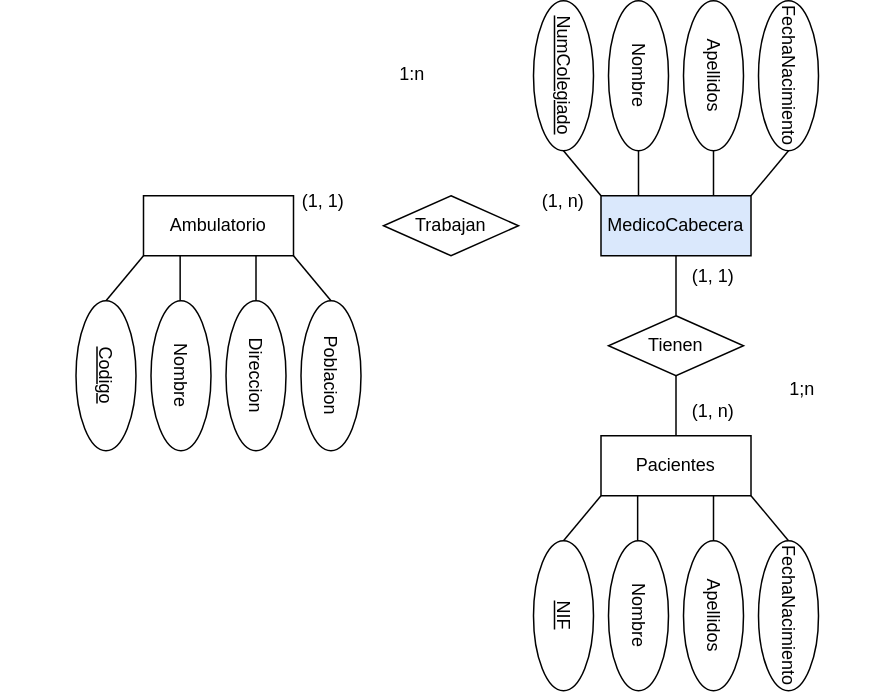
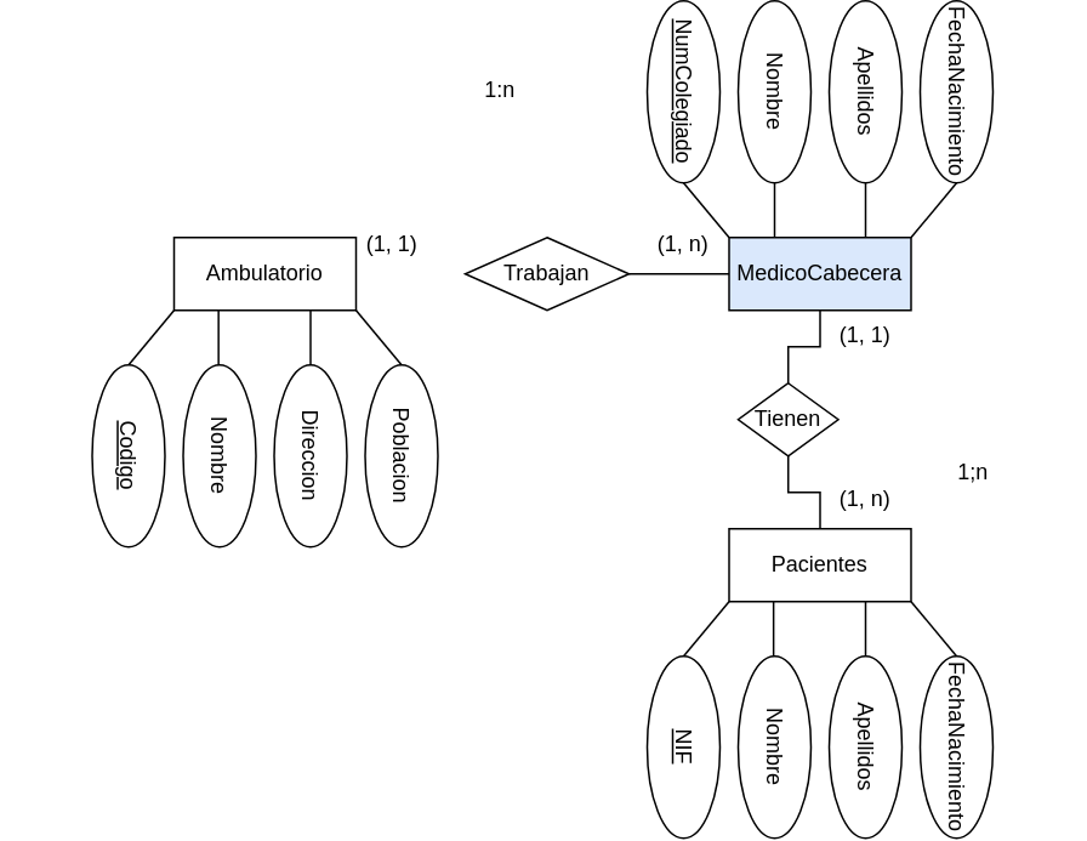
  <mxCell id="0" />
  <mxCell id="1" parent="0" />
  <mxCell id="2" value="Ambulatorio" style="whiteSpace=wrap;html=1;align=center;" vertex="1" parent="1"><mxGeometry x="95" y="120" width="100" height="40" as="geometry" /></mxCell>
  <mxCell id="3" value="MedicoCabecera" style="whiteSpace=wrap;html=1;align=center;fillColor=#dae8fc;" vertex="1" parent="1"><mxGeometry x="400" y="120" width="100" height="40" as="geometry" /></mxCell>
  <mxCell id="4" value="Pacientes" style="whiteSpace=wrap;html=1;align=center;" vertex="1" parent="1"><mxGeometry x="400" y="280" width="100" height="40" as="geometry" /></mxCell>
+ <mxCell id="5" style="edgeStyle=orthogonalEdgeStyle;rounded=0;orthogonalLoop=1;jettySize=auto;html=1;entryX=0;entryY=0.5;entryDx=0;entryDy=0;endArrow=none;endFill=0;" edge="1" parent="1" source="6" target="3"><mxGeometry relative="1" as="geometry" /></mxCell>
  <mxCell id="6" value="Trabajan" style="shape=rhombus;perimeter=rhombusPerimeter;whiteSpace=wrap;html=1;align=center;" vertex="1" parent="1"><mxGeometry x="255" y="120" width="90" height="40" as="geometry" /></mxCell>
  <mxCell id="7" style="edgeStyle=orthogonalEdgeStyle;rounded=0;orthogonalLoop=1;jettySize=auto;html=1;entryX=0.5;entryY=1;entryDx=0;entryDy=0;endArrow=none;endFill=0;" edge="1" parent="1" source="9" target="3"><mxGeometry relative="1" as="geometry" /></mxCell>
  <mxCell id="8" style="edgeStyle=orthogonalEdgeStyle;rounded=0;orthogonalLoop=1;jettySize=auto;html=1;entryX=0.5;entryY=0;entryDx=0;entryDy=0;endArrow=none;endFill=0;" edge="1" parent="1" source="9" target="4"><mxGeometry relative="1" as="geometry" /></mxCell>
- <mxCell id="9" value="Tienen" style="shape=rhombus;perimeter=rhombusPerimeter;whiteSpace=wrap;html=1;align=center;" vertex="1" parent="1"><mxGeometry x="405" y="200" width="90" height="40" as="geometry" /></mxCell>
+ <mxCell id="9" value="Tienen" style="shape=rhombus;perimeter=rhombusPerimeter;whiteSpace=wrap;html=1;align=center;" vertex="1" parent="1"><mxGeometry x="405" y="200" width="55" height="40" as="geometry" /></mxCell>
  <mxCell id="10" value="(1, 1)" style="text;strokeColor=none;fillColor=none;spacingLeft=4;spacingRight=4;overflow=hidden;rotatable=0;points=[[0,0.5],[1,0.5]];portConstraint=eastwest;fontSize=12;whiteSpace=wrap;html=1;" vertex="1" parent="1"><mxGeometry x="195" y="110" width="40" height="30" as="geometry" /></mxCell>
  <mxCell id="11" value="(1, n)" style="text;strokeColor=none;fillColor=none;spacingLeft=4;spacingRight=4;overflow=hidden;rotatable=0;points=[[0,0.5],[1,0.5]];portConstraint=eastwest;fontSize=12;whiteSpace=wrap;html=1;" vertex="1" parent="1"><mxGeometry x="355" y="110" width="40" height="30" as="geometry" /></mxCell>
  <mxCell id="12" value="1:n" style="text;strokeColor=none;fillColor=none;spacingLeft=4;spacingRight=4;overflow=hidden;rotatable=0;points=[[0,0.5],[1,0.5]];portConstraint=eastwest;fontSize=12;whiteSpace=wrap;html=1;" vertex="1" parent="1"><mxGeometry x="260" y="25" width="40" height="30" as="geometry" /></mxCell>
  <mxCell id="13" value="(1, 1)" style="text;strokeColor=none;fillColor=none;spacingLeft=4;spacingRight=4;overflow=hidden;rotatable=0;points=[[0,0.5],[1,0.5]];portConstraint=eastwest;fontSize=12;whiteSpace=wrap;html=1;" vertex="1" parent="1"><mxGeometry x="455" y="160" width="40" height="30" as="geometry" /></mxCell>
  <mxCell id="14" value="(1, n)" style="text;strokeColor=none;fillColor=none;spacingLeft=4;spacingRight=4;overflow=hidden;rotatable=0;points=[[0,0.5],[1,0.5]];portConstraint=eastwest;fontSize=12;whiteSpace=wrap;html=1;" vertex="1" parent="1"><mxGeometry x="455" y="250" width="40" height="30" as="geometry" /></mxCell>
  <mxCell id="15" value="1;n" style="text;strokeColor=none;fillColor=none;spacingLeft=4;spacingRight=4;overflow=hidden;rotatable=0;points=[[0,0.5],[1,0.5]];portConstraint=eastwest;fontSize=12;whiteSpace=wrap;html=1;" vertex="1" parent="1"><mxGeometry x="520" y="235" width="40" height="30" as="geometry" /></mxCell>
  <mxCell id="16" value="Nombre" style="ellipse;whiteSpace=wrap;html=1;align=center;rotation=90;" vertex="1" parent="1"><mxGeometry x="70" y="220" width="100" height="40" as="geometry" /></mxCell>
  <mxCell id="17" value="Direccion" style="ellipse;whiteSpace=wrap;html=1;align=center;rotation=90;" vertex="1" parent="1"><mxGeometry x="120" y="220" width="100" height="40" as="geometry" /></mxCell>
  <mxCell id="18" value="Poblacion" style="ellipse;whiteSpace=wrap;html=1;align=center;rotation=90;" vertex="1" parent="1"><mxGeometry x="170" y="220" width="100" height="40" as="geometry" /></mxCell>
  <mxCell id="19" value="" style="endArrow=none;html=1;rounded=0;entryX=0;entryY=1;entryDx=0;entryDy=0;" edge="1" parent="1" target="2"><mxGeometry width="50" height="50" relative="1" as="geometry"><mxPoint x="70" y="190" as="sourcePoint" /><mxPoint x="120" y="140" as="targetPoint" /></mxGeometry></mxCell>
  <mxCell id="20" value="" style="endArrow=none;html=1;rounded=0;entryX=1;entryY=1;entryDx=0;entryDy=0;" edge="1" parent="1" target="2"><mxGeometry width="50" height="50" relative="1" as="geometry"><mxPoint x="220" y="190" as="sourcePoint" /><mxPoint x="245" y="160" as="targetPoint" /></mxGeometry></mxCell>
  <mxCell id="21" value="" style="endArrow=none;html=1;rounded=0;entryX=0.75;entryY=1;entryDx=0;entryDy=0;exitX=0;exitY=0.5;exitDx=0;exitDy=0;" edge="1" parent="1" source="17" target="2"><mxGeometry width="50" height="50" relative="1" as="geometry"><mxPoint x="230" y="200" as="sourcePoint" /><mxPoint x="205" y="170" as="targetPoint" /></mxGeometry></mxCell>
  <mxCell id="22" value="" style="endArrow=none;html=1;rounded=0;entryX=0.75;entryY=1;entryDx=0;entryDy=0;exitX=0;exitY=0.5;exitDx=0;exitDy=0;" edge="1" parent="1"><mxGeometry width="50" height="50" relative="1" as="geometry"><mxPoint x="119.43" y="190" as="sourcePoint" /><mxPoint x="119.43" y="160" as="targetPoint" /></mxGeometry></mxCell>
  <mxCell id="23" value="Codigo" style="ellipse;whiteSpace=wrap;html=1;align=center;fontStyle=4;rotation=90;" vertex="1" parent="1"><mxGeometry x="20" y="220" width="100" height="40" as="geometry" /></mxCell>
  <mxCell id="24" value="Nombre" style="ellipse;whiteSpace=wrap;html=1;align=center;rotation=90;" vertex="1" parent="1"><mxGeometry x="375" y="20" width="100" height="40" as="geometry" /></mxCell>
  <mxCell id="25" value="Apellidos" style="ellipse;whiteSpace=wrap;html=1;align=center;rotation=90;" vertex="1" parent="1"><mxGeometry x="425" y="20" width="100" height="40" as="geometry" /></mxCell>
  <mxCell id="26" value="FechaNacimiento" style="ellipse;whiteSpace=wrap;html=1;align=center;rotation=90;" vertex="1" parent="1"><mxGeometry x="475" y="20" width="100" height="40" as="geometry" /></mxCell>
  <mxCell id="27" value="NumColegiado" style="ellipse;whiteSpace=wrap;html=1;align=center;fontStyle=4;rotation=90;" vertex="1" parent="1"><mxGeometry x="325" y="20" width="100" height="40" as="geometry" /></mxCell>
  <mxCell id="28" value="" style="endArrow=none;html=1;rounded=0;exitX=0;exitY=0.5;exitDx=0;exitDy=0;" edge="1" parent="1"><mxGeometry width="50" height="50" relative="1" as="geometry"><mxPoint x="475" y="120" as="sourcePoint" /><mxPoint x="475" y="90" as="targetPoint" /></mxGeometry></mxCell>
  <mxCell id="29" value="" style="endArrow=none;html=1;rounded=0;exitX=0;exitY=0.5;exitDx=0;exitDy=0;" edge="1" parent="1"><mxGeometry width="50" height="50" relative="1" as="geometry"><mxPoint x="425" y="120" as="sourcePoint" /><mxPoint x="425" y="90" as="targetPoint" /></mxGeometry></mxCell>
  <mxCell id="30" value="" style="endArrow=none;html=1;rounded=0;entryX=0;entryY=1;entryDx=0;entryDy=0;" edge="1" parent="1"><mxGeometry width="50" height="50" relative="1" as="geometry"><mxPoint x="500" y="120" as="sourcePoint" /><mxPoint x="525" y="90" as="targetPoint" /></mxGeometry></mxCell>
  <mxCell id="31" value="" style="endArrow=none;html=1;rounded=0;entryX=1;entryY=1;entryDx=0;entryDy=0;" edge="1" parent="1"><mxGeometry width="50" height="50" relative="1" as="geometry"><mxPoint x="400" y="120" as="sourcePoint" /><mxPoint x="375" y="90" as="targetPoint" /></mxGeometry></mxCell>
  <mxCell id="32" value="Nombre" style="ellipse;whiteSpace=wrap;html=1;align=center;rotation=90;" vertex="1" parent="1"><mxGeometry x="375" y="380" width="100" height="40" as="geometry" /></mxCell>
  <mxCell id="33" value="Apellidos" style="ellipse;whiteSpace=wrap;html=1;align=center;rotation=90;" vertex="1" parent="1"><mxGeometry x="425" y="380" width="100" height="40" as="geometry" /></mxCell>
  <mxCell id="34" value="FechaNacimiento" style="ellipse;whiteSpace=wrap;html=1;align=center;rotation=90;" vertex="1" parent="1"><mxGeometry x="475" y="380" width="100" height="40" as="geometry" /></mxCell>
  <mxCell id="35" value="" style="endArrow=none;html=1;rounded=0;entryX=0;entryY=1;entryDx=0;entryDy=0;" edge="1" parent="1"><mxGeometry width="50" height="50" relative="1" as="geometry"><mxPoint x="375" y="350" as="sourcePoint" /><mxPoint x="400" y="320" as="targetPoint" /></mxGeometry></mxCell>
  <mxCell id="36" value="" style="endArrow=none;html=1;rounded=0;entryX=1;entryY=1;entryDx=0;entryDy=0;" edge="1" parent="1"><mxGeometry width="50" height="50" relative="1" as="geometry"><mxPoint x="525" y="350" as="sourcePoint" /><mxPoint x="500" y="320" as="targetPoint" /></mxGeometry></mxCell>
  <mxCell id="37" value="" style="endArrow=none;html=1;rounded=0;entryX=0.75;entryY=1;entryDx=0;entryDy=0;exitX=0;exitY=0.5;exitDx=0;exitDy=0;" edge="1" parent="1" source="33"><mxGeometry width="50" height="50" relative="1" as="geometry"><mxPoint x="535" y="360" as="sourcePoint" /><mxPoint x="475" y="320" as="targetPoint" /></mxGeometry></mxCell>
  <mxCell id="38" value="" style="endArrow=none;html=1;rounded=0;entryX=0.75;entryY=1;entryDx=0;entryDy=0;exitX=0;exitY=0.5;exitDx=0;exitDy=0;" edge="1" parent="1"><mxGeometry width="50" height="50" relative="1" as="geometry"><mxPoint x="424.43" y="350" as="sourcePoint" /><mxPoint x="424.43" y="320" as="targetPoint" /></mxGeometry></mxCell>
  <mxCell id="39" value="NIF" style="ellipse;whiteSpace=wrap;html=1;align=center;fontStyle=4;rotation=90;" vertex="1" parent="1"><mxGeometry x="325" y="380" width="100" height="40" as="geometry" /></mxCell>
